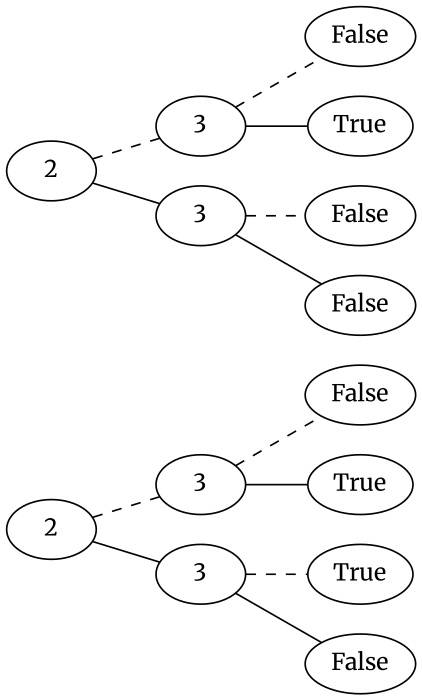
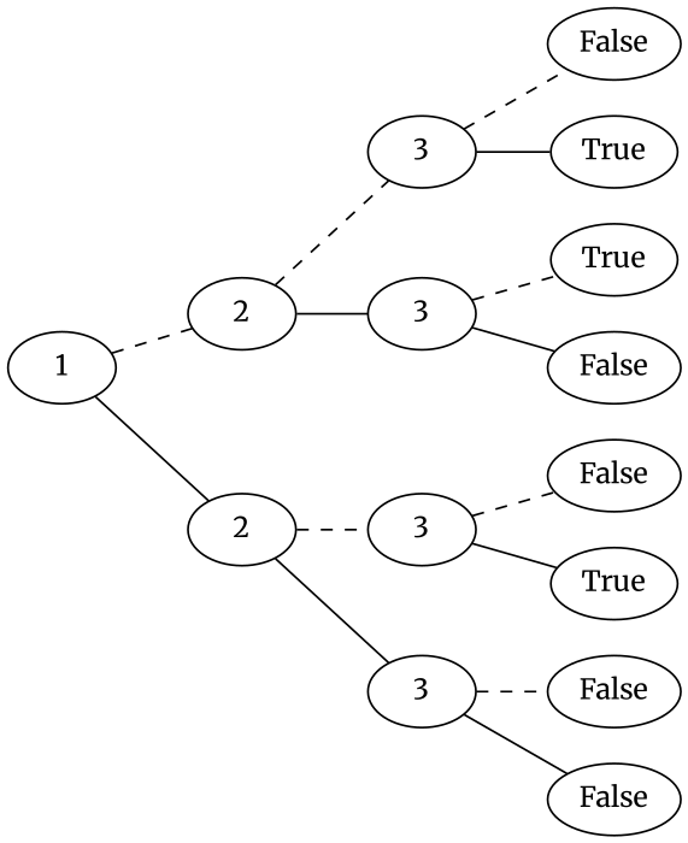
  graph {
    rankdir=LR
    fontname=Merriweather
    node [fontname=Merriweather]
    edge [fontname=Merriweather]
+   n1 [label=1]
    n2 [label=2]
    n3 [label=2]
    n4 [label=3]
    n5 [label=3]
    n6 [label=False]
    n7 [label=True]
    n8 [label=True]
    n9 [label=False]
    n10 [label=3]
    n11 [label=3]
    n12 [label=False]
    n13 [label=True]
    n14 [label=False]
    n15 [label=False]
+   n1 -- n2 [style=dashed]
+   n1 -- n3
    n2 -- n4 [style=dashed]
    n2 -- n5
    n3 -- n10 [style=dashed]
    n3 -- n11
    n4 -- n6 [style=dashed]
    n4 -- n7
    n5 -- n8 [style=dashed]
    n5 -- n9
    n10 -- n12 [style=dashed]
    n10 -- n13
    n11 -- n14 [style=dashed]
    n11 -- n15
  }
